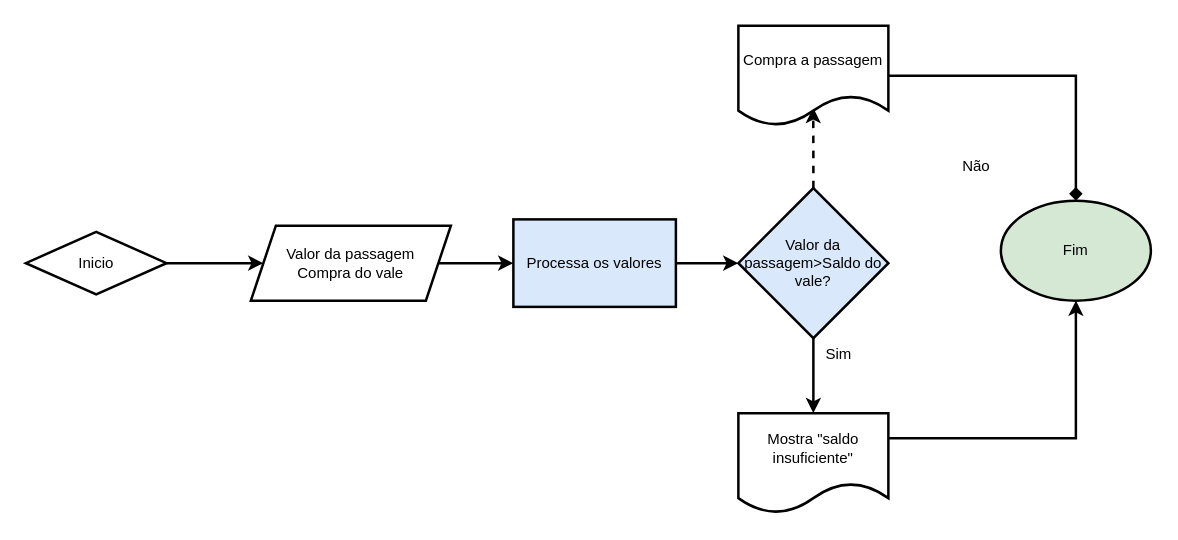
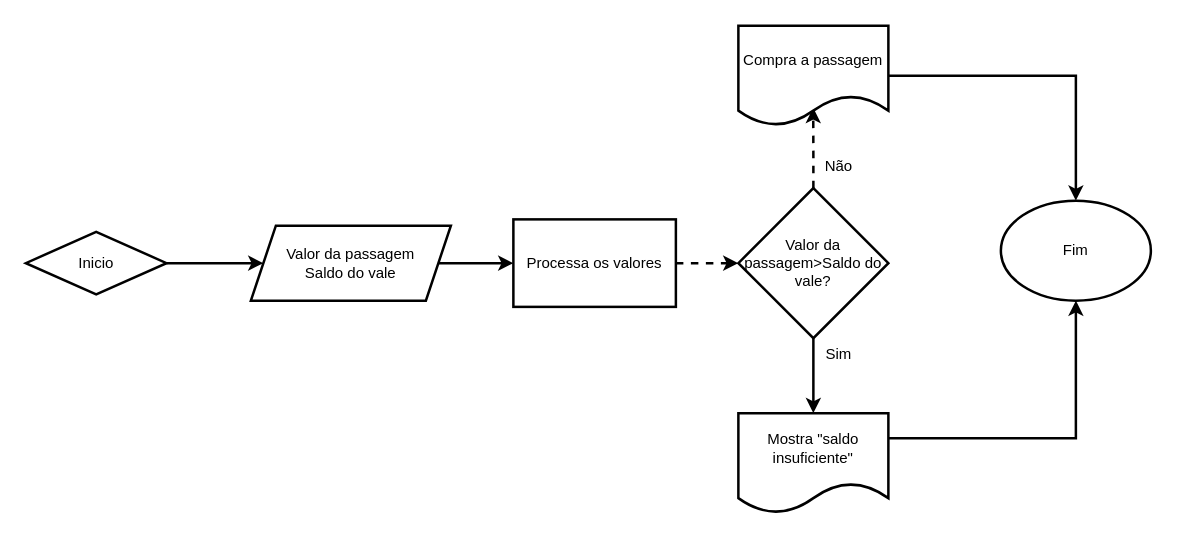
  <mxCell id="0" />
  <mxCell id="1" parent="0" />
  <mxCell id="2" value="" style="edgeStyle=orthogonalEdgeStyle;rounded=0;orthogonalLoop=1;jettySize=auto;html=1;strokeWidth=2;" edge="1" parent="1" source="3" target="5"><mxGeometry relative="1" as="geometry" /></mxCell>
  <mxCell id="3" value="Inicio" style="rhombus;whiteSpace=wrap;html=1;strokeWidth=2;" vertex="1" parent="1"><mxGeometry x="20" y="185" width="112.5" height="50" as="geometry" /></mxCell>
  <mxCell id="4" value="" style="edgeStyle=orthogonalEdgeStyle;rounded=0;orthogonalLoop=1;jettySize=auto;html=1;strokeWidth=2;" edge="1" parent="1" source="5"><mxGeometry relative="1" as="geometry"><mxPoint x="410" y="210" as="targetPoint" /></mxGeometry></mxCell>
- <mxCell id="5" value="Valor da passagem&lt;div&gt;Compra do vale&lt;/div&gt;" style="shape=parallelogram;perimeter=parallelogramPerimeter;whiteSpace=wrap;html=1;fixedSize=1;strokeWidth=2;" vertex="1" parent="1"><mxGeometry x="200" y="180" width="160" height="60" as="geometry" /></mxCell>
+ <mxCell id="5" value="Valor da passagem&lt;div&gt;Saldo do vale&lt;/div&gt;" style="shape=parallelogram;perimeter=parallelogramPerimeter;whiteSpace=wrap;html=1;fixedSize=1;strokeWidth=2;" vertex="1" parent="1"><mxGeometry x="200" y="180" width="160" height="60" as="geometry" /></mxCell>
  <mxCell id="6" value="" style="edgeStyle=orthogonalEdgeStyle;rounded=0;orthogonalLoop=1;jettySize=auto;html=1;strokeWidth=2;" edge="1" parent="1" source="8"><mxGeometry relative="1" as="geometry"><mxPoint x="650" y="330" as="targetPoint" /></mxGeometry></mxCell>
  <mxCell id="7" value="" style="edgeStyle=orthogonalEdgeStyle;rounded=0;orthogonalLoop=1;jettySize=auto;html=1;strokeWidth=2;entryX=0.499;entryY=0.822;entryDx=0;entryDy=0;entryPerimeter=0;dashed=1;" edge="1" parent="1" source="8" target="13"><mxGeometry relative="1" as="geometry" /></mxCell>
- <mxCell id="8" value="Valor da passagem&amp;gt;Saldo do vale?" style="rhombus;whiteSpace=wrap;html=1;strokeWidth=2;fillColor=#dae8fc;" vertex="1" parent="1"><mxGeometry x="590" y="150" width="120" height="120" as="geometry" /></mxCell>
+ <mxCell id="8" value="Valor da passagem&amp;gt;Saldo do vale?" style="rhombus;whiteSpace=wrap;html=1;strokeWidth=2;" vertex="1" parent="1"><mxGeometry x="590" y="150" width="120" height="120" as="geometry" /></mxCell>
  <mxCell id="9" style="edgeStyle=orthogonalEdgeStyle;rounded=0;orthogonalLoop=1;jettySize=auto;html=1;exitX=1;exitY=0.25;exitDx=0;exitDy=0;entryX=0.5;entryY=1;entryDx=0;entryDy=0;strokeWidth=2;" edge="1" parent="1" source="10" target="17"><mxGeometry relative="1" as="geometry" /></mxCell>
  <mxCell id="10" value="Mostra &quot;saldo insuficiente&quot;" style="shape=document;whiteSpace=wrap;html=1;boundedLbl=1;strokeWidth=2;" vertex="1" parent="1"><mxGeometry x="590" y="330" width="120" height="80" as="geometry" /></mxCell>
  <mxCell id="11" value="Sim" style="text;html=1;align=center;verticalAlign=middle;resizable=0;points=[];autosize=1;strokeColor=none;fillColor=none;" vertex="1" parent="1"><mxGeometry x="650" y="268" width="40" height="30" as="geometry" /></mxCell>
- <mxCell id="12" style="edgeStyle=orthogonalEdgeStyle;rounded=0;orthogonalLoop=1;jettySize=auto;html=1;exitX=1;exitY=0.5;exitDx=0;exitDy=0;entryX=0.5;entryY=0;entryDx=0;entryDy=0;strokeWidth=2;endArrow=diamond;" edge="1" parent="1" source="13" target="17"><mxGeometry relative="1" as="geometry" /></mxCell>
+ <mxCell id="12" style="edgeStyle=orthogonalEdgeStyle;rounded=0;orthogonalLoop=1;jettySize=auto;html=1;exitX=1;exitY=0.5;exitDx=0;exitDy=0;entryX=0.5;entryY=0;entryDx=0;entryDy=0;strokeWidth=2;" edge="1" parent="1" source="13" target="17"><mxGeometry relative="1" as="geometry" /></mxCell>
  <mxCell id="13" value="Compra a passagem" style="shape=document;whiteSpace=wrap;html=1;boundedLbl=1;strokeWidth=2;" vertex="1" parent="1"><mxGeometry x="590" y="20" width="120" height="80" as="geometry" /></mxCell>
- <mxCell id="14" value="Não" style="text;html=1;align=center;verticalAlign=middle;resizable=0;points=[];autosize=1;strokeColor=none;fillColor=none;" vertex="1" parent="1"><mxGeometry x="755" y="118" width="50" height="30" as="geometry" /></mxCell>
- <mxCell id="15" value="" style="edgeStyle=orthogonalEdgeStyle;rounded=0;orthogonalLoop=1;jettySize=auto;html=1;strokeWidth=2;" edge="1" parent="1" source="16" target="8"><mxGeometry relative="1" as="geometry" /></mxCell>
- <mxCell id="16" value="Processa os valores" style="rounded=0;whiteSpace=wrap;html=1;strokeWidth=2;fillColor=#dae8fc;" vertex="1" parent="1"><mxGeometry x="410" y="175" width="130" height="70" as="geometry" /></mxCell>
- <mxCell id="17" value="Fim" style="ellipse;whiteSpace=wrap;html=1;strokeWidth=2;fillColor=#d5e8d4;" vertex="1" parent="1"><mxGeometry x="800" y="160" width="120" height="80" as="geometry" /></mxCell>
+ <mxCell id="14" value="Não" style="text;html=1;align=center;verticalAlign=middle;resizable=0;points=[];autosize=1;strokeColor=none;fillColor=none;" vertex="1" parent="1"><mxGeometry x="645" y="118" width="50" height="30" as="geometry" /></mxCell>
+ <mxCell id="15" value="" style="edgeStyle=orthogonalEdgeStyle;rounded=0;orthogonalLoop=1;jettySize=auto;html=1;strokeWidth=2;dashed=1;" edge="1" parent="1" source="16" target="8"><mxGeometry relative="1" as="geometry" /></mxCell>
+ <mxCell id="16" value="Processa os valores" style="rounded=0;whiteSpace=wrap;html=1;strokeWidth=2;" vertex="1" parent="1"><mxGeometry x="410" y="175" width="130" height="70" as="geometry" /></mxCell>
+ <mxCell id="17" value="Fim" style="ellipse;whiteSpace=wrap;html=1;strokeWidth=2;" vertex="1" parent="1"><mxGeometry x="800" y="160" width="120" height="80" as="geometry" /></mxCell>
